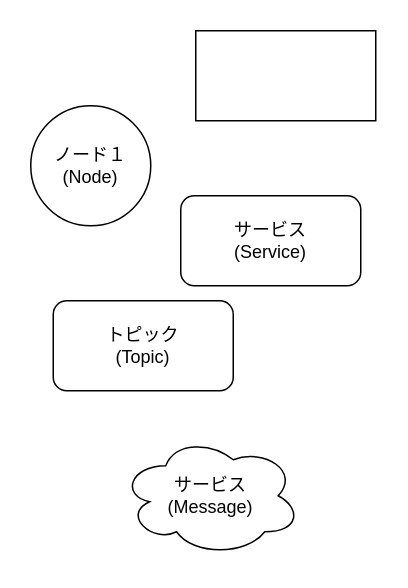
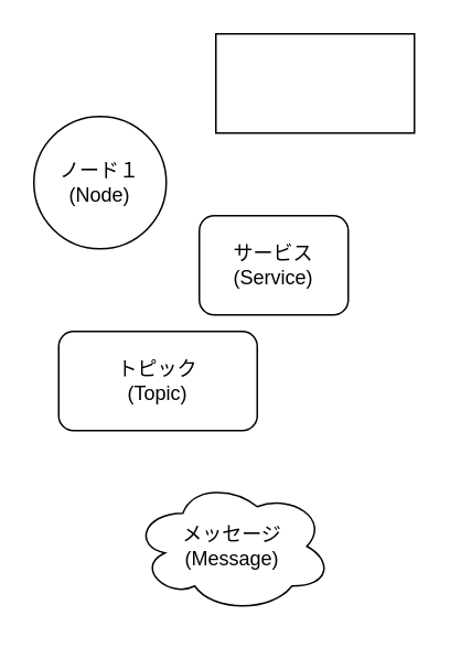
  <mxCell id="0" />
  <mxCell id="1" parent="0" />
  <mxCell id="2" value="ノード１&lt;br&gt;(Node)" style="ellipse;whiteSpace=wrap;html=1;aspect=fixed;" vertex="1" parent="1"><mxGeometry x="20" y="70" width="80" height="80" as="geometry" /></mxCell>
  <mxCell id="3" value="トピック&lt;br&gt;(Topic)" style="rounded=1;whiteSpace=wrap;html=1;" vertex="1" parent="1"><mxGeometry x="35" y="200" width="120" height="60" as="geometry" /></mxCell>
- <mxCell id="4" value="サービス&lt;br&gt;(Service)" style="rounded=1;whiteSpace=wrap;html=1;" vertex="1" parent="1"><mxGeometry x="120" y="130" width="120" height="60" as="geometry" /></mxCell>
- <mxCell id="5" value="サービス&lt;br&gt;(Message)" style="ellipse;shape=cloud;whiteSpace=wrap;html=1;" vertex="1" parent="1"><mxGeometry x="80" y="290" width="120" height="80" as="geometry" /></mxCell>
+ <mxCell id="4" value="サービス&lt;br&gt;(Service)" style="rounded=1;whiteSpace=wrap;html=1;" vertex="1" parent="1"><mxGeometry x="120" y="130" width="90" height="60" as="geometry" /></mxCell>
+ <mxCell id="5" value="メッセージ&lt;br&gt;(Message)" style="ellipse;shape=cloud;whiteSpace=wrap;html=1;" vertex="1" parent="1"><mxGeometry x="80" y="290" width="120" height="80" as="geometry" /></mxCell>
  <mxCell id="6" value="" style="rounded=0;whiteSpace=wrap;html=1;" vertex="1" parent="1"><mxGeometry x="130" y="20" width="120" height="60" as="geometry" /></mxCell>
